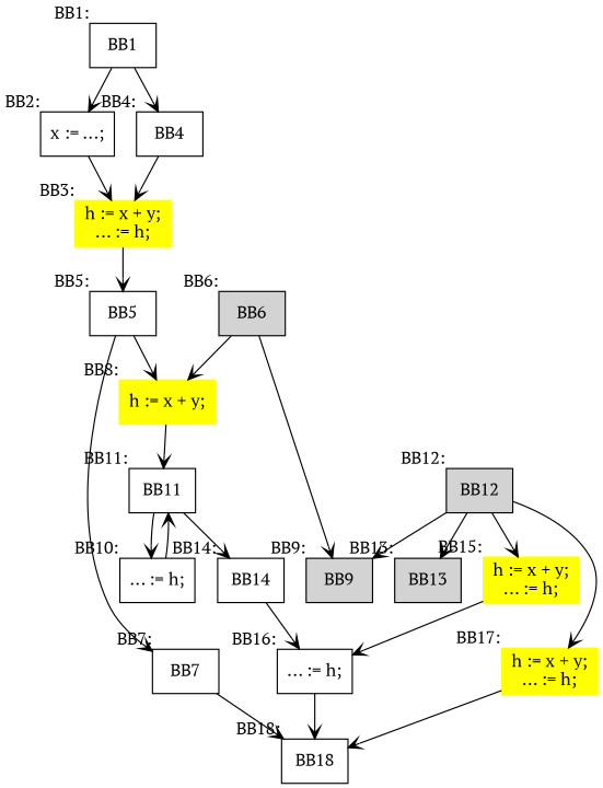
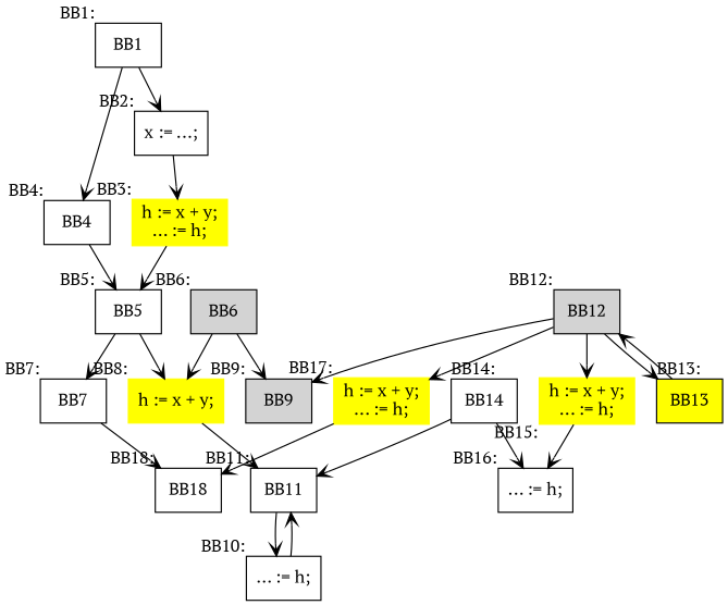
  digraph {
    fontname="PT Serif"
    node [fontname="PT Serif" shape=box]
    edge [arrowhead=open fontname="PT Serif"]
    BB1 [xlabel="BB1:"]
    n2 [label="x := ...;\n" xlabel="BB2:"]
    BB4 [xlabel="BB4:"]
    n4 [color=yellow label="h := x + y;\n... := h;\n" style=filled xlabel="BB3:"]
    BB5 [xlabel="BB5:"]
    BB7 [xlabel="BB7:"]
    n7 [color=yellow label="h := x + y;\n" style=filled xlabel="BB8:"]
    BB6 [style=filled xlabel="BB6:"]
    BB9 [style=filled xlabel="BB9:"]
    BB18 [xlabel="BB18:"]
    BB11 [xlabel="BB11:"]
    n12 [label="... := h;\n" xlabel="BB10:"]
    BB14 [xlabel="BB14:"]
    BB12 [style=filled xlabel="BB12:"]
-   BB13 [style=filled xlabel="BB13:"]
+   BB13 [style=filled xlabel="BB13:" fillcolor=yellow]
    n16 [color=yellow label="h := x + y;\n... := h;\n" style=filled xlabel="BB15:"]
    n17 [color=yellow label="h := x + y;\n... := h;\n" style=filled xlabel="BB17:"]
    n18 [label="... := h;\n" xlabel="BB16:"]
    BB1 -> n2
    BB1 -> BB4
    n2 -> n4
-   BB4 -> n4
+   BB4 -> BB5
    n4 -> BB5
    BB5 -> BB7
    BB5 -> n7
    BB7 -> BB18
    n7 -> BB11
    BB6 -> n7
    BB6 -> BB9
    BB11 -> n12
-   BB11 -> BB14
+   BB14 -> BB11
    n12 -> BB11
    BB14 -> n18
    BB12 -> BB9
    BB12 -> BB13
    BB12 -> n16
    BB12 -> n17
+   BB13 -> BB12
    n16 -> n18
    n17 -> BB18
-   n18 -> BB18
  }
